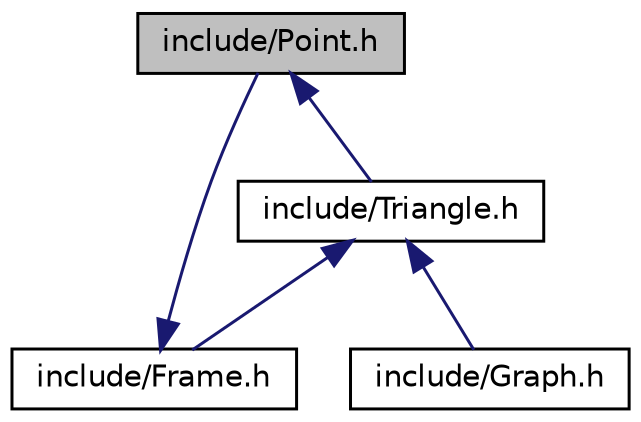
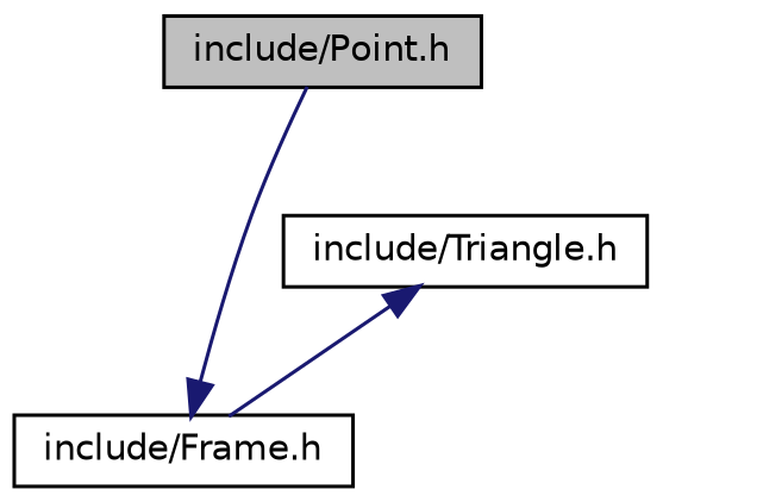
  digraph {
    node [color=black fillcolor=white fontname=Helvetica fontsize=10 shape=record style=filled]
    edge [color=midnightblue dir=back fontname=Helvetica fontsize=10 labelfontname=Helvetica labelfontsize=10 style=solid]
    n1 [fillcolor=grey75 fontcolor=black height=0.2 label="include/Point.h" width=0.4]
    n2 [height=0.2 label="include/Triangle.h" width=0.4]
    n3 [height=0.2 label="include/Frame.h" width=0.4]
-   n4 [height=0.2 label="include/Graph.h" width=0.4]
-   n1 -> n2
    n2 -> n3
-   n2 -> n4
    n3 -> n1
  }
